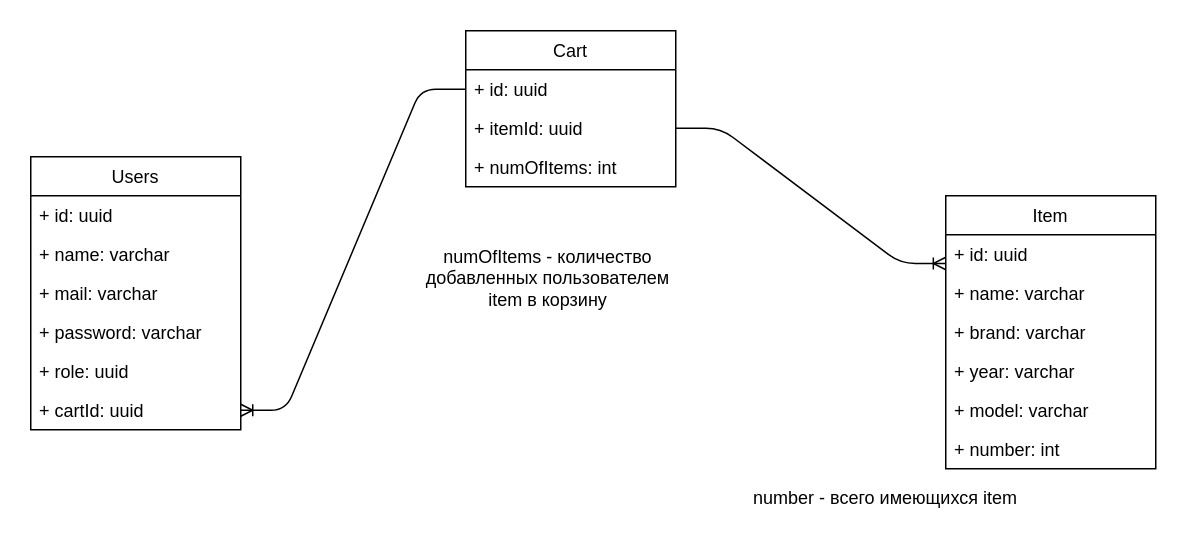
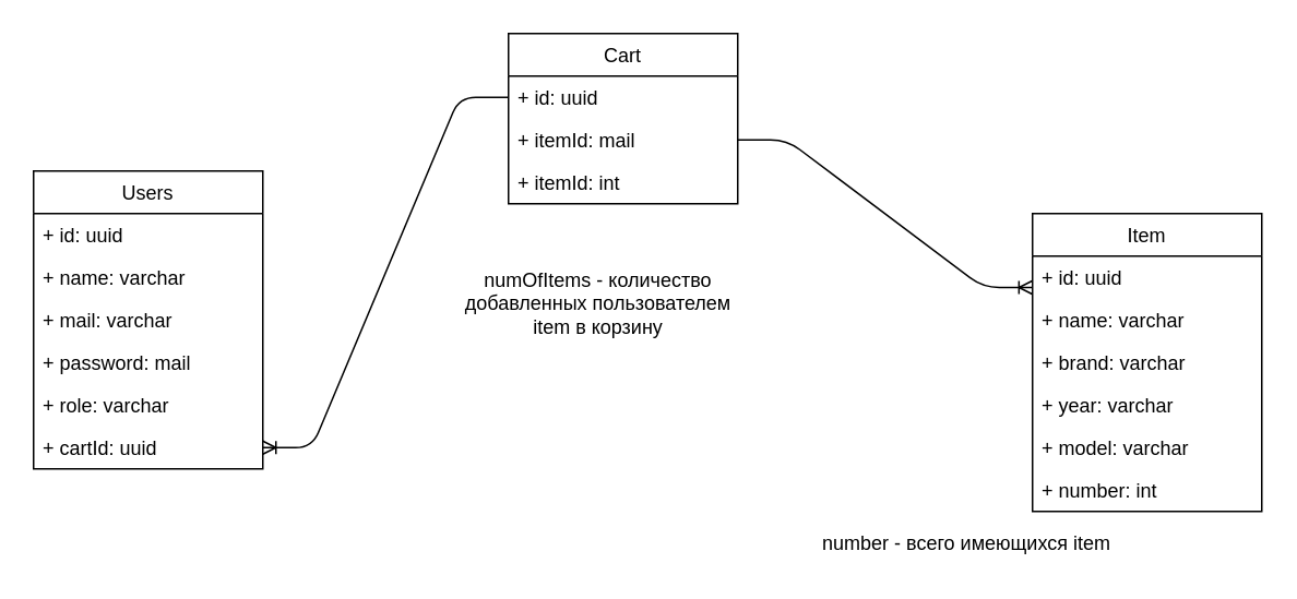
  <mxCell id="0" />
  <mxCell id="1" parent="0" />
  <mxCell id="2" value="Users" style="swimlane;fontStyle=0;childLayout=stackLayout;horizontal=1;startSize=26;fillColor=none;horizontalStack=0;resizeParent=1;resizeParentMax=0;resizeLast=0;collapsible=1;marginBottom=0;" vertex="1" parent="1"><mxGeometry x="20" y="104" width="140" height="182" as="geometry" /></mxCell>
  <mxCell id="3" value="+ id: uuid" style="text;strokeColor=none;fillColor=none;align=left;verticalAlign=top;spacingLeft=4;spacingRight=4;overflow=hidden;rotatable=0;points=[[0,0.5],[1,0.5]];portConstraint=eastwest;" vertex="1" parent="2"><mxGeometry y="26" width="140" height="26" as="geometry" /></mxCell>
  <mxCell id="4" value="+ name: varchar" style="text;strokeColor=none;fillColor=none;align=left;verticalAlign=top;spacingLeft=4;spacingRight=4;overflow=hidden;rotatable=0;points=[[0,0.5],[1,0.5]];portConstraint=eastwest;" vertex="1" parent="2"><mxGeometry y="52" width="140" height="26" as="geometry" /></mxCell>
  <mxCell id="5" value="+ mail: varchar" style="text;strokeColor=none;fillColor=none;align=left;verticalAlign=top;spacingLeft=4;spacingRight=4;overflow=hidden;rotatable=0;points=[[0,0.5],[1,0.5]];portConstraint=eastwest;" vertex="1" parent="2"><mxGeometry y="78" width="140" height="26" as="geometry" /></mxCell>
- <mxCell id="6" value="+ password: varchar" style="text;strokeColor=none;fillColor=none;align=left;verticalAlign=top;spacingLeft=4;spacingRight=4;overflow=hidden;rotatable=0;points=[[0,0.5],[1,0.5]];portConstraint=eastwest;" vertex="1" parent="2"><mxGeometry y="104" width="140" height="26" as="geometry" /></mxCell>
- <mxCell id="7" value="+ role: uuid" style="text;strokeColor=none;fillColor=none;align=left;verticalAlign=top;spacingLeft=4;spacingRight=4;overflow=hidden;rotatable=0;points=[[0,0.5],[1,0.5]];portConstraint=eastwest;" vertex="1" parent="2"><mxGeometry y="130" width="140" height="26" as="geometry" /></mxCell>
+ <mxCell id="6" value="+ password: mail" style="text;strokeColor=none;fillColor=none;align=left;verticalAlign=top;spacingLeft=4;spacingRight=4;overflow=hidden;rotatable=0;points=[[0,0.5],[1,0.5]];portConstraint=eastwest;" vertex="1" parent="2"><mxGeometry y="104" width="140" height="26" as="geometry" /></mxCell>
+ <mxCell id="7" value="+ role: varchar" style="text;strokeColor=none;fillColor=none;align=left;verticalAlign=top;spacingLeft=4;spacingRight=4;overflow=hidden;rotatable=0;points=[[0,0.5],[1,0.5]];portConstraint=eastwest;" vertex="1" parent="2"><mxGeometry y="130" width="140" height="26" as="geometry" /></mxCell>
  <mxCell id="8" value="+ cartId: uuid" style="text;strokeColor=none;fillColor=none;align=left;verticalAlign=top;spacingLeft=4;spacingRight=4;overflow=hidden;rotatable=0;points=[[0,0.5],[1,0.5]];portConstraint=eastwest;" vertex="1" parent="2"><mxGeometry y="156" width="140" height="26" as="geometry" /></mxCell>
  <mxCell id="9" value="Cart" style="swimlane;fontStyle=0;childLayout=stackLayout;horizontal=1;startSize=26;fillColor=none;horizontalStack=0;resizeParent=1;resizeParentMax=0;resizeLast=0;collapsible=1;marginBottom=0;" vertex="1" parent="1"><mxGeometry x="310" y="20" width="140" height="104" as="geometry" /></mxCell>
  <mxCell id="10" value="+ id: uuid" style="text;strokeColor=none;fillColor=none;align=left;verticalAlign=top;spacingLeft=4;spacingRight=4;overflow=hidden;rotatable=0;points=[[0,0.5],[1,0.5]];portConstraint=eastwest;" vertex="1" parent="9"><mxGeometry y="26" width="140" height="26" as="geometry" /></mxCell>
- <mxCell id="11" value="+ itemId: uuid" style="text;strokeColor=none;fillColor=none;align=left;verticalAlign=top;spacingLeft=4;spacingRight=4;overflow=hidden;rotatable=0;points=[[0,0.5],[1,0.5]];portConstraint=eastwest;" vertex="1" parent="9"><mxGeometry y="52" width="140" height="26" as="geometry" /></mxCell>
- <mxCell id="12" value="+ numOfItems: int" style="text;strokeColor=none;fillColor=none;align=left;verticalAlign=top;spacingLeft=4;spacingRight=4;overflow=hidden;rotatable=0;points=[[0,0.5],[1,0.5]];portConstraint=eastwest;" vertex="1" parent="9"><mxGeometry y="78" width="140" height="26" as="geometry" /></mxCell>
+ <mxCell id="11" value="+ itemId: mail" style="text;strokeColor=none;fillColor=none;align=left;verticalAlign=top;spacingLeft=4;spacingRight=4;overflow=hidden;rotatable=0;points=[[0,0.5],[1,0.5]];portConstraint=eastwest;" vertex="1" parent="9"><mxGeometry y="52" width="140" height="26" as="geometry" /></mxCell>
+ <mxCell id="12" value="+ itemId: int" style="text;strokeColor=none;fillColor=none;align=left;verticalAlign=top;spacingLeft=4;spacingRight=4;overflow=hidden;rotatable=0;points=[[0,0.5],[1,0.5]];portConstraint=eastwest;" vertex="1" parent="9"><mxGeometry y="78" width="140" height="26" as="geometry" /></mxCell>
  <mxCell id="13" value="Item" style="swimlane;fontStyle=0;childLayout=stackLayout;horizontal=1;startSize=26;fillColor=none;horizontalStack=0;resizeParent=1;resizeParentMax=0;resizeLast=0;collapsible=1;marginBottom=0;" vertex="1" parent="1"><mxGeometry x="630" y="130" width="140" height="182" as="geometry" /></mxCell>
  <mxCell id="14" value="+ id: uuid" style="text;strokeColor=none;fillColor=none;align=left;verticalAlign=top;spacingLeft=4;spacingRight=4;overflow=hidden;rotatable=0;points=[[0,0.5],[1,0.5]];portConstraint=eastwest;" vertex="1" parent="13"><mxGeometry y="26" width="140" height="26" as="geometry" /></mxCell>
  <mxCell id="15" value="+ name: varchar" style="text;strokeColor=none;fillColor=none;align=left;verticalAlign=top;spacingLeft=4;spacingRight=4;overflow=hidden;rotatable=0;points=[[0,0.5],[1,0.5]];portConstraint=eastwest;" vertex="1" parent="13"><mxGeometry y="52" width="140" height="26" as="geometry" /></mxCell>
  <mxCell id="16" value="+ brand: varchar" style="text;strokeColor=none;fillColor=none;align=left;verticalAlign=top;spacingLeft=4;spacingRight=4;overflow=hidden;rotatable=0;points=[[0,0.5],[1,0.5]];portConstraint=eastwest;" vertex="1" parent="13"><mxGeometry y="78" width="140" height="26" as="geometry" /></mxCell>
  <mxCell id="17" value="+ year: varchar" style="text;strokeColor=none;fillColor=none;align=left;verticalAlign=top;spacingLeft=4;spacingRight=4;overflow=hidden;rotatable=0;points=[[0,0.5],[1,0.5]];portConstraint=eastwest;" vertex="1" parent="13"><mxGeometry y="104" width="140" height="26" as="geometry" /></mxCell>
  <mxCell id="18" value="+ model: varchar" style="text;strokeColor=none;fillColor=none;align=left;verticalAlign=top;spacingLeft=4;spacingRight=4;overflow=hidden;rotatable=0;points=[[0,0.5],[1,0.5]];portConstraint=eastwest;" vertex="1" parent="13"><mxGeometry y="130" width="140" height="26" as="geometry" /></mxCell>
  <mxCell id="19" value="+ number: int" style="text;strokeColor=none;fillColor=none;align=left;verticalAlign=top;spacingLeft=4;spacingRight=4;overflow=hidden;rotatable=0;points=[[0,0.5],[1,0.5]];portConstraint=eastwest;" vertex="1" parent="13"><mxGeometry y="156" width="140" height="26" as="geometry" /></mxCell>
  <mxCell id="20" value="" style="edgeStyle=entityRelationEdgeStyle;fontSize=12;html=1;endArrow=ERoneToMany;entryX=-0.002;entryY=0.736;entryDx=0;entryDy=0;entryPerimeter=0;" edge="1" parent="1" source="11" target="14"><mxGeometry width="100" height="100" relative="1" as="geometry"><mxPoint x="380" y="210" as="sourcePoint" /><mxPoint x="290" y="270" as="targetPoint" /></mxGeometry></mxCell>
  <mxCell id="21" value="" style="edgeStyle=entityRelationEdgeStyle;fontSize=12;html=1;endArrow=ERoneToMany;" edge="1" parent="1" source="10" target="8"><mxGeometry width="100" height="100" relative="1" as="geometry"><mxPoint x="230" y="320" as="sourcePoint" /><mxPoint x="389.72" y="238.066" as="targetPoint" /></mxGeometry></mxCell>
  <mxCell id="22" value="number - всего имеющихся item " style="text;html=1;strokeColor=none;fillColor=none;align=center;verticalAlign=middle;whiteSpace=wrap;rounded=0;" vertex="1" parent="1"><mxGeometry x="495" y="320" width="190" height="24" as="geometry" /></mxCell>
  <mxCell id="23" value="numOfItems - количество добавленных пользователем item в корзину" style="text;html=1;strokeColor=none;fillColor=none;align=center;verticalAlign=middle;whiteSpace=wrap;rounded=0;" vertex="1" parent="1"><mxGeometry x="270" y="160" width="190" height="50" as="geometry" /></mxCell>
